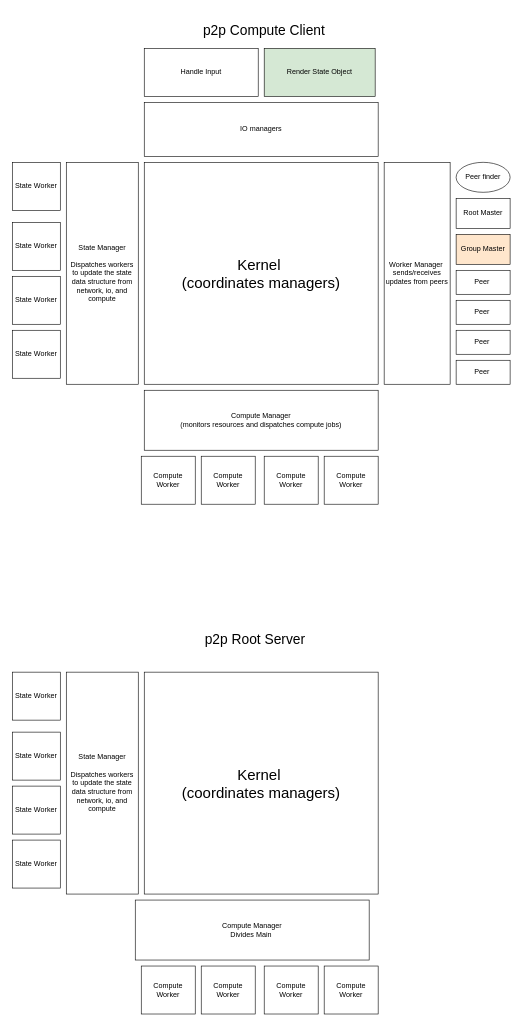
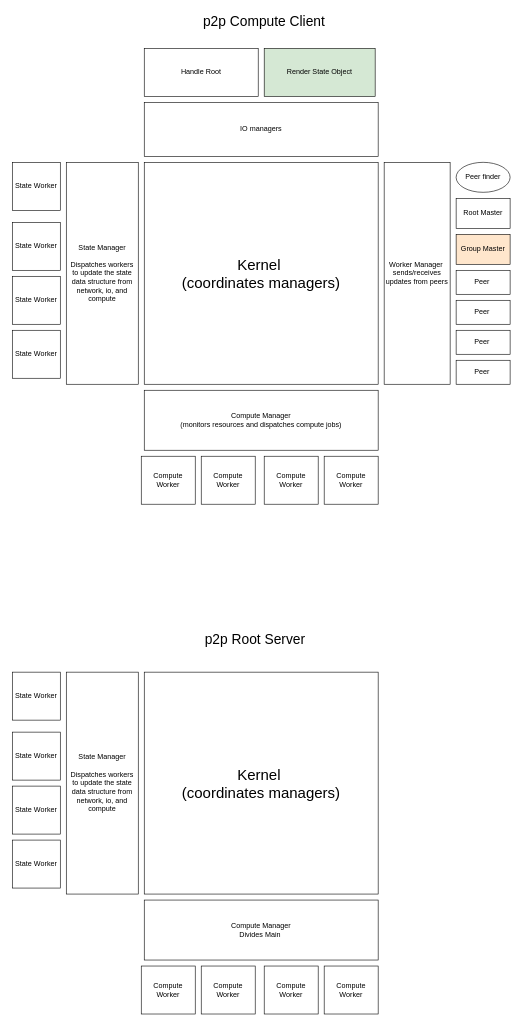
  <mxCell id="0" />
  <mxCell id="1" parent="0" />
  <mxCell id="2" value="Compute Manager&lt;br&gt;(monitors resources and dispatches compute jobs)" style="rounded=0;whiteSpace=wrap;html=1;" vertex="1" parent="1"><mxGeometry x="240" y="650" width="390" height="100" as="geometry" /></mxCell>
  <mxCell id="3" value="&lt;font style=&quot;font-size: 25px;&quot;&gt;Kernel&amp;nbsp;&lt;br&gt;(coordinates managers)&lt;/font&gt;" style="rounded=0;whiteSpace=wrap;html=1;" vertex="1" parent="1"><mxGeometry x="240" y="270" width="390" height="370" as="geometry" /></mxCell>
  <mxCell id="4" value="Worker Manager&amp;nbsp;&lt;br&gt;sends/receives updates from peers" style="rounded=0;whiteSpace=wrap;html=1;" vertex="1" parent="1"><mxGeometry x="640" y="270" width="110" height="370" as="geometry" /></mxCell>
  <mxCell id="5" value="Compute Worker" style="rounded=0;whiteSpace=wrap;html=1;" vertex="1" parent="1"><mxGeometry x="235" y="760" width="90" height="80" as="geometry" /></mxCell>
  <mxCell id="6" value="Compute Worker" style="rounded=0;whiteSpace=wrap;html=1;" vertex="1" parent="1"><mxGeometry x="335" y="760" width="90" height="80" as="geometry" /></mxCell>
  <mxCell id="7" value="Compute Worker" style="rounded=0;whiteSpace=wrap;html=1;" vertex="1" parent="1"><mxGeometry x="440" y="760" width="90" height="80" as="geometry" /></mxCell>
  <mxCell id="8" value="Compute Worker" style="rounded=0;whiteSpace=wrap;html=1;" vertex="1" parent="1"><mxGeometry x="540" y="760" width="90" height="80" as="geometry" /></mxCell>
  <mxCell id="9" value="Peer&amp;nbsp;" style="rounded=0;whiteSpace=wrap;html=1;" vertex="1" parent="1"><mxGeometry x="760" y="450" width="90" height="40" as="geometry" /></mxCell>
  <mxCell id="10" value="State Manager&lt;br&gt;&lt;br&gt;Dispatches workers to update the state data structure from network, io, and compute" style="rounded=0;whiteSpace=wrap;html=1;" vertex="1" parent="1"><mxGeometry x="110" y="270" width="120" height="370" as="geometry" /></mxCell>
  <mxCell id="11" value="IO managers" style="rounded=0;whiteSpace=wrap;html=1;" vertex="1" parent="1"><mxGeometry x="240" y="170" width="390" height="90" as="geometry" /></mxCell>
  <mxCell id="12" value="Render State Object" style="rounded=0;whiteSpace=wrap;html=1;fillColor=#d5e8d4;" vertex="1" parent="1"><mxGeometry x="440" y="80" width="185" height="80" as="geometry" /></mxCell>
- <mxCell id="13" value="Handle Input" style="rounded=0;whiteSpace=wrap;html=1;" vertex="1" parent="1"><mxGeometry x="240" y="80" width="190" height="80" as="geometry" /></mxCell>
+ <mxCell id="13" value="Handle Root" style="rounded=0;whiteSpace=wrap;html=1;" vertex="1" parent="1"><mxGeometry x="240" y="80" width="190" height="80" as="geometry" /></mxCell>
  <mxCell id="14" value="State Worker" style="whiteSpace=wrap;html=1;aspect=fixed;" vertex="1" parent="1"><mxGeometry x="20" y="370" width="80" height="80" as="geometry" /></mxCell>
  <mxCell id="15" value="Peer&amp;nbsp;" style="rounded=0;whiteSpace=wrap;html=1;" vertex="1" parent="1"><mxGeometry x="760" y="500" width="90" height="40" as="geometry" /></mxCell>
  <mxCell id="16" value="Peer&amp;nbsp;" style="rounded=0;whiteSpace=wrap;html=1;" vertex="1" parent="1"><mxGeometry x="760" y="550" width="90" height="40" as="geometry" /></mxCell>
  <mxCell id="17" value="Peer&amp;nbsp;" style="rounded=0;whiteSpace=wrap;html=1;" vertex="1" parent="1"><mxGeometry x="760" y="600" width="90" height="40" as="geometry" /></mxCell>
  <mxCell id="18" value="Group Master" style="rounded=0;whiteSpace=wrap;html=1;fillColor=#ffe6cc;" vertex="1" parent="1"><mxGeometry x="760" y="390" width="90" height="50" as="geometry" /></mxCell>
  <mxCell id="19" value="Peer finder" style="ellipse;whiteSpace=wrap;html=1;" vertex="1" parent="1"><mxGeometry x="760" y="270" width="90" height="50" as="geometry" /></mxCell>
  <mxCell id="20" value="State Worker" style="whiteSpace=wrap;html=1;aspect=fixed;" vertex="1" parent="1"><mxGeometry x="20" y="460" width="80" height="80" as="geometry" /></mxCell>
  <mxCell id="21" value="State Worker" style="whiteSpace=wrap;html=1;aspect=fixed;" vertex="1" parent="1"><mxGeometry x="20" y="550" width="80" height="80" as="geometry" /></mxCell>
  <mxCell id="22" value="State Worker" style="whiteSpace=wrap;html=1;aspect=fixed;" vertex="1" parent="1"><mxGeometry x="20" y="270" width="80" height="80" as="geometry" /></mxCell>
  <mxCell id="23" value="Root Master" style="rounded=0;whiteSpace=wrap;html=1;" vertex="1" parent="1"><mxGeometry x="760" y="330" width="90" height="50" as="geometry" /></mxCell>
- <mxCell id="24" value="&lt;font style=&quot;font-size: 23px;&quot;&gt;p2p Compute Client&lt;/font&gt;" style="text;html=1;align=center;verticalAlign=middle;whiteSpace=wrap;rounded=0;" vertex="1" parent="1"><mxGeometry x="230" y="35" width="420" height="30" as="geometry" /></mxCell>
+ <mxCell id="24" value="&lt;font style=&quot;font-size: 23px;&quot;&gt;p2p Compute Client&lt;/font&gt;" style="text;html=1;align=center;verticalAlign=middle;whiteSpace=wrap;rounded=0;" vertex="1" parent="1"><mxGeometry x="230" y="20" width="420" height="30" as="geometry" /></mxCell>
  <mxCell id="25" value="&lt;font style=&quot;font-size: 25px;&quot;&gt;Kernel&amp;nbsp;&lt;br&gt;(coordinates managers)&lt;/font&gt;" style="rounded=0;whiteSpace=wrap;html=1;" vertex="1" parent="1"><mxGeometry x="240" y="1120" width="390" height="370" as="geometry" /></mxCell>
  <mxCell id="26" value="&lt;font style=&quot;font-size: 23px;&quot;&gt;p2p Root Server&lt;/font&gt;" style="text;html=1;align=center;verticalAlign=middle;whiteSpace=wrap;rounded=0;" vertex="1" parent="1"><mxGeometry x="215" y="1050" width="420" height="30" as="geometry" /></mxCell>
  <mxCell id="27" value="State Manager&lt;br&gt;&lt;br&gt;Dispatches workers to update the state data structure from network, io, and compute" style="rounded=0;whiteSpace=wrap;html=1;" vertex="1" parent="1"><mxGeometry x="110" y="1120" width="120" height="370" as="geometry" /></mxCell>
  <mxCell id="28" value="State Worker" style="whiteSpace=wrap;html=1;aspect=fixed;" vertex="1" parent="1"><mxGeometry x="20" y="1220" width="80" height="80" as="geometry" /></mxCell>
  <mxCell id="29" value="State Worker" style="whiteSpace=wrap;html=1;aspect=fixed;" vertex="1" parent="1"><mxGeometry x="20" y="1310" width="80" height="80" as="geometry" /></mxCell>
  <mxCell id="30" value="State Worker" style="whiteSpace=wrap;html=1;aspect=fixed;" vertex="1" parent="1"><mxGeometry x="20" y="1400" width="80" height="80" as="geometry" /></mxCell>
  <mxCell id="31" value="State Worker" style="whiteSpace=wrap;html=1;aspect=fixed;" vertex="1" parent="1"><mxGeometry x="20" y="1120" width="80" height="80" as="geometry" /></mxCell>
- <mxCell id="32" value="Compute Manager&lt;br&gt;Divides Main&amp;nbsp;" style="rounded=0;whiteSpace=wrap;html=1;" vertex="1" parent="1"><mxGeometry x="225" y="1500" width="390" height="100" as="geometry" /></mxCell>
+ <mxCell id="32" value="Compute Manager&lt;br&gt;Divides Main&amp;nbsp;" style="rounded=0;whiteSpace=wrap;html=1;" vertex="1" parent="1"><mxGeometry x="240" y="1500" width="390" height="100" as="geometry" /></mxCell>
  <mxCell id="33" value="Compute Worker" style="rounded=0;whiteSpace=wrap;html=1;" vertex="1" parent="1"><mxGeometry x="235" y="1610" width="90" height="80" as="geometry" /></mxCell>
  <mxCell id="34" value="Compute Worker" style="rounded=0;whiteSpace=wrap;html=1;" vertex="1" parent="1"><mxGeometry x="335" y="1610" width="90" height="80" as="geometry" /></mxCell>
  <mxCell id="35" value="Compute Worker" style="rounded=0;whiteSpace=wrap;html=1;" vertex="1" parent="1"><mxGeometry x="440" y="1610" width="90" height="80" as="geometry" /></mxCell>
  <mxCell id="36" value="Compute Worker" style="rounded=0;whiteSpace=wrap;html=1;" vertex="1" parent="1"><mxGeometry x="540" y="1610" width="90" height="80" as="geometry" /></mxCell>
